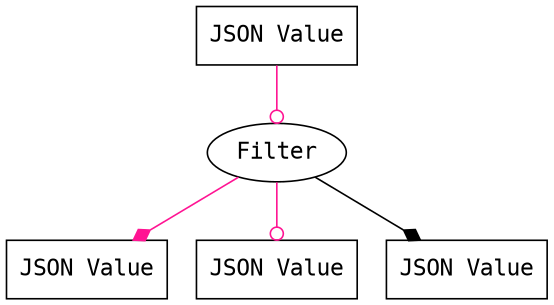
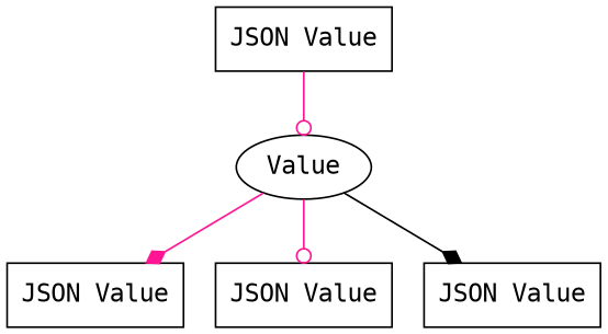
  digraph {
    fontname="DejaVu Sans Mono"
    node [shape=rect fontname="DejaVu Sans Mono"]
    edge [color=deeppink arrowhead=odot fontname="DejaVu Sans Mono"]
    n1 [label="JSON Value"]
-   Filter [shape=""]
+   Filter [label=Value shape=""]
    n3 [label="JSON Value"]
    n4 [label="JSON Value"]
    n5 [label="JSON Value"]
    n1 -> Filter
    Filter -> n3 [arrowhead=diamond]
    Filter -> n4
    Filter -> n5 [color=black arrowhead=diamond]
  }
